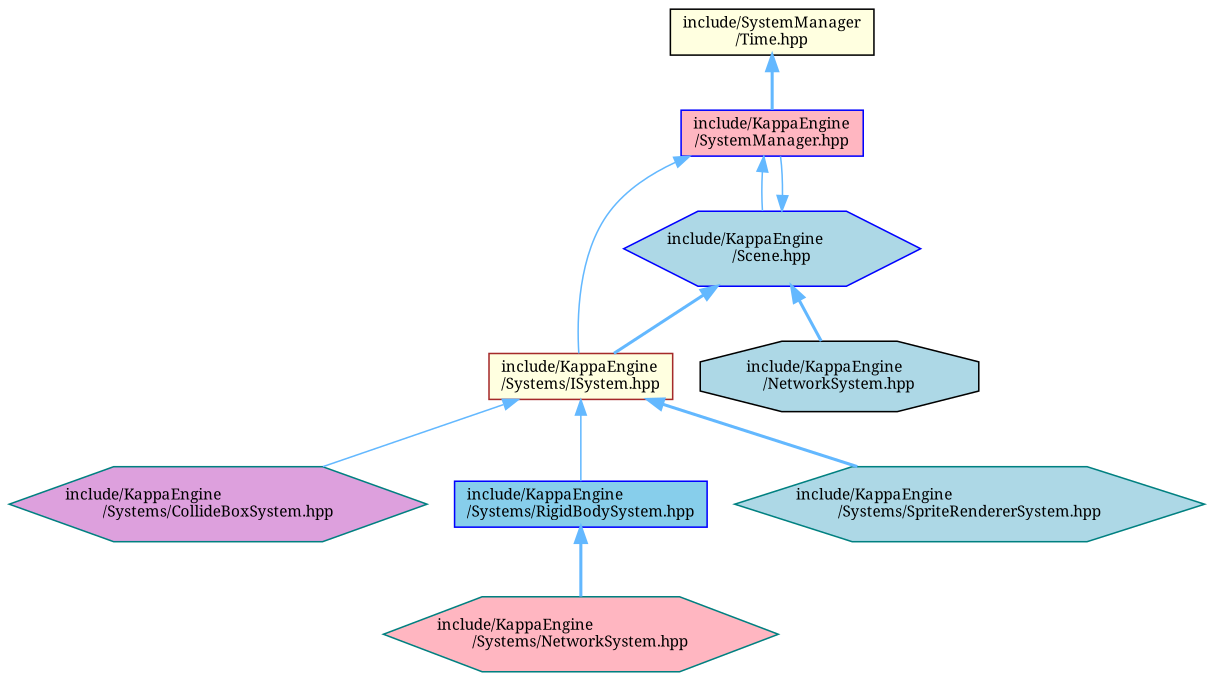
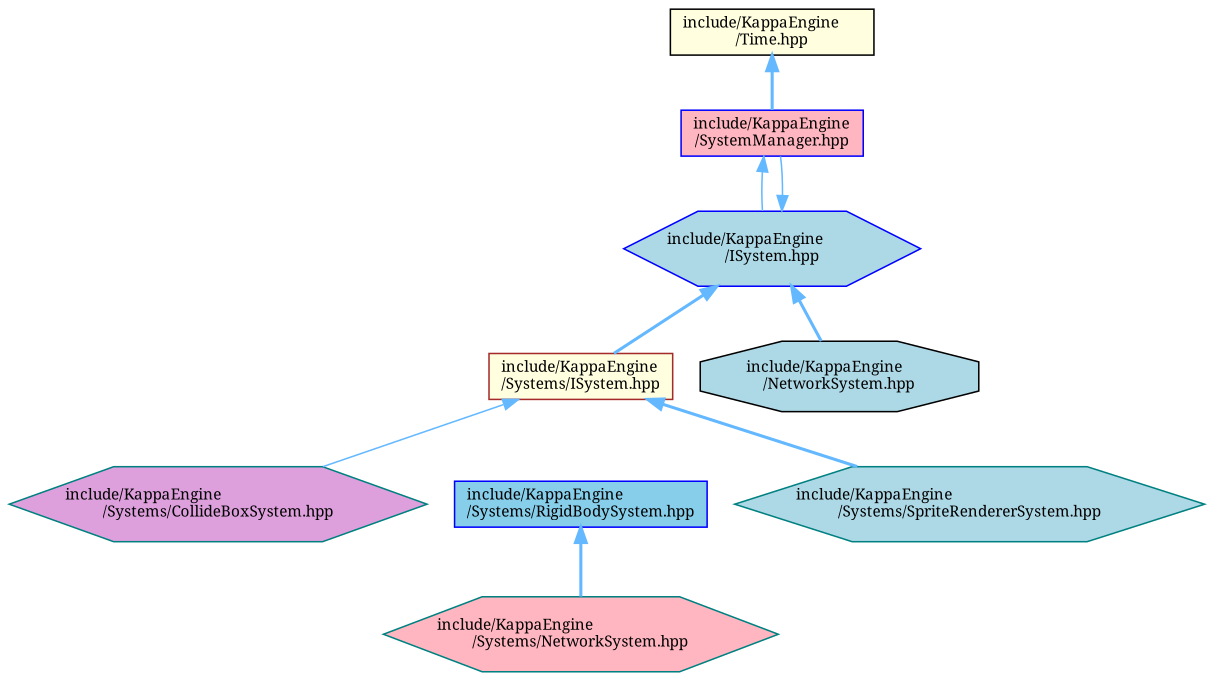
  digraph {
    fontname="Noto Serif"
    node [color=blue fillcolor=lightblue fontname="Noto Serif" fontsize=10 shape=box style=filled]
    edge [color=steelblue1 dir=back fontname="Noto Serif" fontsize=10 labelfontname=Helvetica labelfontsize=10 style=bold]
-   n1 [color=black fillcolor=lightyellow fontcolor=black height=0.2 label="include/SystemManager\l/Time.hpp" width=0.4]
+   n1 [color=black fillcolor=lightyellow fontcolor=black height=0.2 label="include/KappaEngine\l/Time.hpp" width=0.4]
    n2 [fillcolor=lightpink height=0.2 label="include/KappaEngine\l/SystemManager.hpp" width=0.4]
-   n3 [height=0.2 label="include/KappaEngine\l/Scene.hpp" shape=hexagon width=0.4]
+   n3 [height=0.2 label="include/KappaEngine\l/ISystem.hpp" shape=hexagon width=0.4]
    n4 [color=brown fillcolor=lightyellow height=0.2 label="include/KappaEngine\l/Systems/ISystem.hpp" width=0.4]
    n5 [color=black height=0.2 label="include/KappaEngine\l/NetworkSystem.hpp" shape=octagon width=0.4]
    n6 [color=teal fillcolor=plum height=0.2 label="include/KappaEngine\l/Systems/CollideBoxSystem.hpp" shape=hexagon width=0.4]
    n7 [fillcolor=skyblue height=0.2 label="include/KappaEngine\l/Systems/RigidBodySystem.hpp" width=0.4]
    n8 [color=teal height=0.2 label="include/KappaEngine\l/Systems/SpriteRendererSystem.hpp" shape=hexagon width=0.4]
    n9 [color=teal fillcolor=lightpink height=0.2 label="include/KappaEngine\l/Systems/NetworkSystem.hpp" shape=hexagon width=0.4]
    n1 -> n2
    n2 -> n3 [style=solid]
-   n2 -> n4 [style=solid]
    n3 -> n2 [style=solid]
    n3 -> n4
    n3 -> n5
    n4 -> n6 [style=solid]
-   n4 -> n7 [style=solid]
    n4 -> n8
    n7 -> n9
  }
